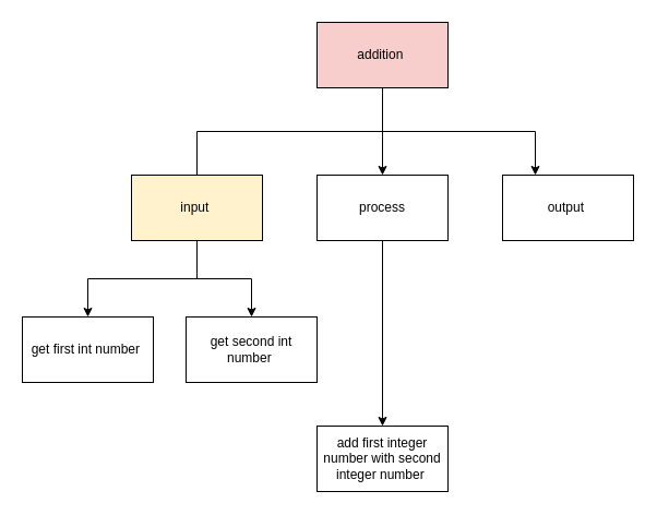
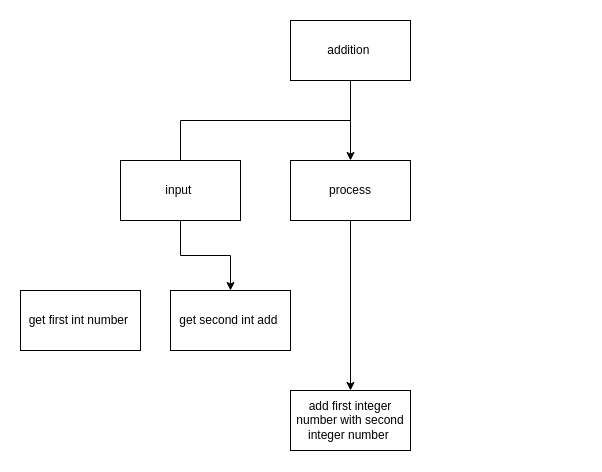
  <mxCell id="0" />
  <mxCell id="1" parent="0" />
- <mxCell id="2" style="edgeStyle=orthogonalEdgeStyle;html=1;entryX=0.5;entryY=0;entryDx=0;entryDy=0;rounded=0;" edge="1" parent="1" source="4" target="12"><mxGeometry relative="1" as="geometry" /></mxCell>
  <mxCell id="3" style="edgeStyle=orthogonalEdgeStyle;rounded=0;html=1;" edge="1" parent="1" source="4" target="13"><mxGeometry relative="1" as="geometry" /></mxCell>
- <mxCell id="4" value="input&amp;nbsp;" style="rounded=0;whiteSpace=wrap;html=1;fillColor=#fff2cc;" vertex="1" parent="1"><mxGeometry x="120" y="160" width="120" height="60" as="geometry" /></mxCell>
+ <mxCell id="4" value="input&amp;nbsp;" style="rounded=0;whiteSpace=wrap;html=1;" vertex="1" parent="1"><mxGeometry x="120" y="160" width="120" height="60" as="geometry" /></mxCell>
  <mxCell id="5" style="edgeStyle=orthogonalEdgeStyle;rounded=0;html=1;" edge="1" parent="1" source="8" target="10"><mxGeometry relative="1" as="geometry" /></mxCell>
  <mxCell id="6" style="edgeStyle=orthogonalEdgeStyle;rounded=0;html=1;endArrow=none;" edge="1" parent="1" source="8" target="4"><mxGeometry relative="1" as="geometry"><Array as="points"><mxPoint x="350" y="120" /><mxPoint x="180" y="120" /></Array></mxGeometry></mxCell>
- <mxCell id="7" style="edgeStyle=orthogonalEdgeStyle;rounded=0;html=1;" edge="1" parent="1" source="8" target="11"><mxGeometry relative="1" as="geometry"><Array as="points"><mxPoint x="350" y="120" /><mxPoint x="490" y="120" /></Array></mxGeometry></mxCell>
- <mxCell id="8" value="addition&amp;nbsp;" style="rounded=0;whiteSpace=wrap;html=1;fillColor=#f8cecc;" vertex="1" parent="1"><mxGeometry x="290" y="20" width="120" height="60" as="geometry" /></mxCell>
+ <mxCell id="8" value="addition&amp;nbsp;" style="rounded=0;whiteSpace=wrap;html=1;" vertex="1" parent="1"><mxGeometry x="290" y="20" width="120" height="60" as="geometry" /></mxCell>
  <mxCell id="9" style="edgeStyle=orthogonalEdgeStyle;rounded=0;html=1;" edge="1" parent="1" source="10" target="14"><mxGeometry relative="1" as="geometry" /></mxCell>
  <mxCell id="10" value="process" style="rounded=0;whiteSpace=wrap;html=1;" vertex="1" parent="1"><mxGeometry x="290" y="160" width="120" height="60" as="geometry" /></mxCell>
- <mxCell id="11" value="output&amp;nbsp;" style="rounded=0;whiteSpace=wrap;html=1;" vertex="1" parent="1"><mxGeometry x="460" y="160" width="120" height="60" as="geometry" /></mxCell>
  <mxCell id="12" value="get first int number&amp;nbsp;" style="rounded=0;whiteSpace=wrap;html=1;" vertex="1" parent="1"><mxGeometry x="20" y="290" width="120" height="60" as="geometry" /></mxCell>
- <mxCell id="13" value="get second int number&amp;nbsp;" style="rounded=0;whiteSpace=wrap;html=1;" vertex="1" parent="1"><mxGeometry x="170" y="290" width="120" height="60" as="geometry" /></mxCell>
+ <mxCell id="13" value="get second int add&amp;nbsp;" style="rounded=0;whiteSpace=wrap;html=1;" vertex="1" parent="1"><mxGeometry x="170" y="290" width="120" height="60" as="geometry" /></mxCell>
  <mxCell id="14" value="add first integer number with second integer number&amp;nbsp;" style="rounded=0;whiteSpace=wrap;html=1;" vertex="1" parent="1"><mxGeometry x="290" y="390" width="120" height="60" as="geometry" /></mxCell>
